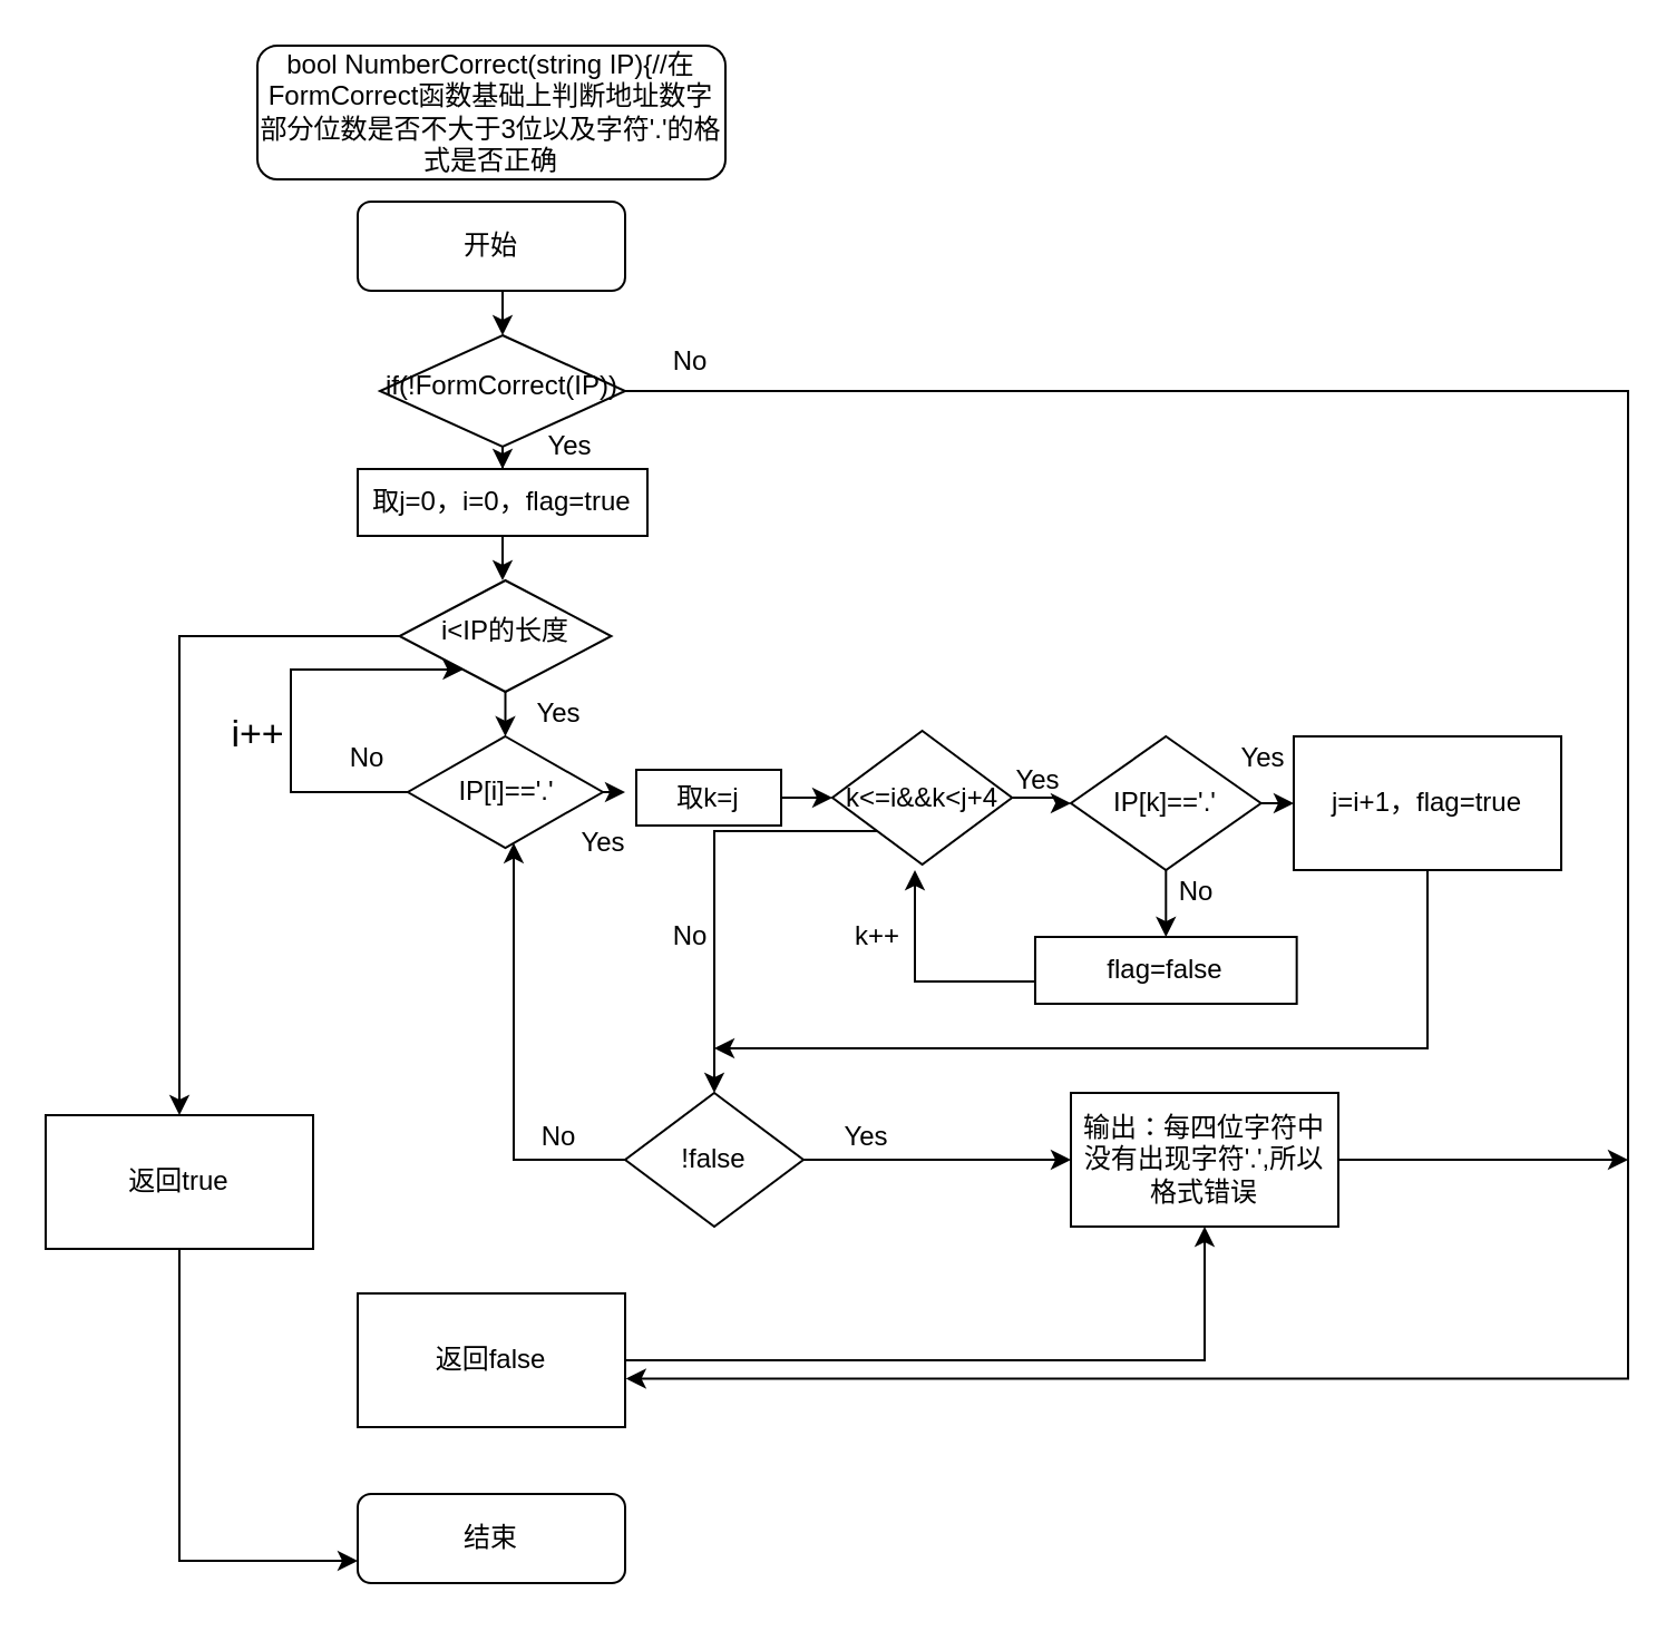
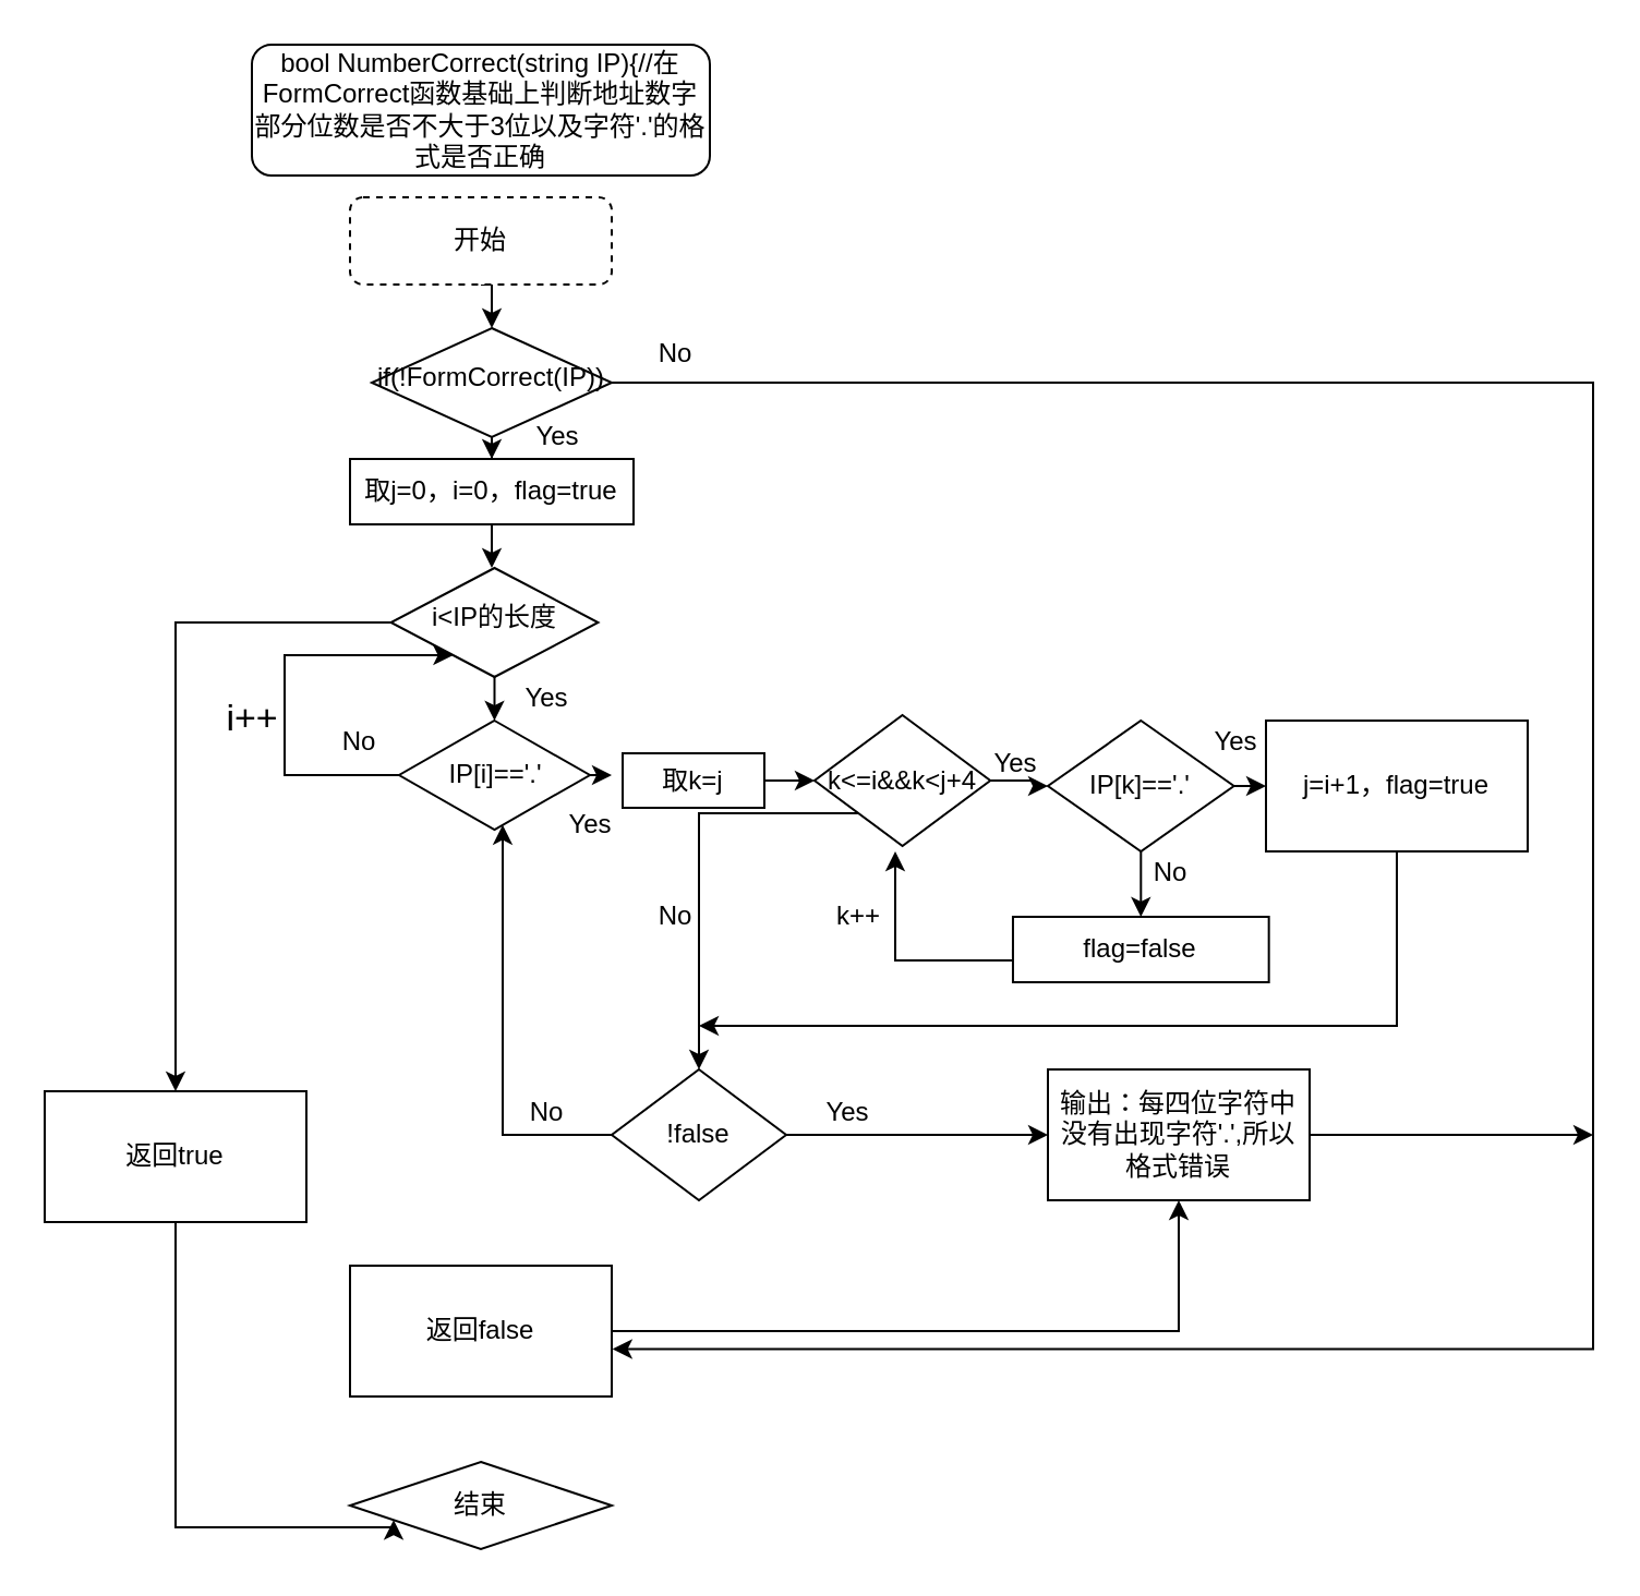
  <mxCell id="0" />
  <mxCell id="1" parent="0" />
  <mxCell id="2" style="edgeStyle=orthogonalEdgeStyle;rounded=0;orthogonalLoop=1;jettySize=auto;html=1;exitX=0.5;exitY=1;exitDx=0;exitDy=0;entryX=0.5;entryY=0;entryDx=0;entryDy=0;" edge="1" parent="1" source="3" target="6"><mxGeometry relative="1" as="geometry" /></mxCell>
- <mxCell id="3" value="开始" style="rounded=1;whiteSpace=wrap;html=1;fontSize=12;glass=0;strokeWidth=1;shadow=0;" parent="1" vertex="1"><mxGeometry x="160" y="90" width="120" height="40" as="geometry" /></mxCell>
+ <mxCell id="3" value="开始" style="rounded=1;whiteSpace=wrap;html=1;fontSize=12;glass=0;strokeWidth=1;shadow=0;dashed=1;" parent="1" vertex="1"><mxGeometry x="160" y="90" width="120" height="40" as="geometry" /></mxCell>
  <mxCell id="4" style="edgeStyle=orthogonalEdgeStyle;rounded=0;orthogonalLoop=1;jettySize=auto;html=1;exitX=0.5;exitY=1;exitDx=0;exitDy=0;" edge="1" parent="1" source="6" target="13"><mxGeometry relative="1" as="geometry"><mxPoint x="225" y="220" as="targetPoint" /></mxGeometry></mxCell>
  <mxCell id="5" style="edgeStyle=orthogonalEdgeStyle;rounded=0;orthogonalLoop=1;jettySize=auto;html=1;exitX=1;exitY=0.5;exitDx=0;exitDy=0;entryX=1.003;entryY=0.637;entryDx=0;entryDy=0;entryPerimeter=0;" edge="1" parent="1" source="6" target="36"><mxGeometry relative="1" as="geometry"><mxPoint x="290" y="600" as="targetPoint" /><Array as="points"><mxPoint x="730" y="175" /><mxPoint x="730" y="618" /></Array></mxGeometry></mxCell>
  <mxCell id="6" value="if(!FormCorrect(IP))" style="rhombus;whiteSpace=wrap;html=1;shadow=0;fontFamily=Helvetica;fontSize=12;align=center;strokeWidth=1;spacing=6;spacingTop=-4;" parent="1" vertex="1"><mxGeometry x="170" y="150" width="110" height="50" as="geometry" /></mxCell>
  <mxCell id="7" style="edgeStyle=orthogonalEdgeStyle;rounded=0;orthogonalLoop=1;jettySize=auto;html=1;exitX=0.5;exitY=1;exitDx=0;exitDy=0;entryX=0.5;entryY=0;entryDx=0;entryDy=0;" edge="1" parent="1" source="9" target="16"><mxGeometry relative="1" as="geometry" /></mxCell>
  <mxCell id="8" style="edgeStyle=orthogonalEdgeStyle;rounded=0;orthogonalLoop=1;jettySize=auto;html=1;entryX=0;entryY=0.75;entryDx=0;entryDy=0;" edge="1" parent="1" source="48" target="10"><mxGeometry relative="1" as="geometry"><mxPoint x="80" y="700" as="targetPoint" /><Array as="points"><mxPoint x="80" y="700" /></Array></mxGeometry></mxCell>
  <mxCell id="9" value="i&amp;lt;IP的长度" style="rhombus;whiteSpace=wrap;html=1;shadow=0;fontFamily=Helvetica;fontSize=12;align=center;strokeWidth=1;spacing=6;spacingTop=-4;" parent="1" vertex="1"><mxGeometry x="178.75" y="260" width="95" height="50" as="geometry" /></mxCell>
- <mxCell id="10" value="结束&lt;br&gt;" style="rounded=1;whiteSpace=wrap;html=1;fontSize=12;glass=0;strokeWidth=1;shadow=0;" parent="1" vertex="1"><mxGeometry x="160" y="670" width="120" height="40" as="geometry" /></mxCell>
+ <mxCell id="10" value="结束&lt;br&gt;" style="rhombus;whiteSpace=wrap;html=1;fontSize=12;glass=0;strokeWidth=1;shadow=0;" parent="1" vertex="1"><mxGeometry x="160" y="670" width="120" height="40" as="geometry" /></mxCell>
  <mxCell id="11" value="bool NumberCorrect(string IP){//在FormCorrect函数基础上判断地址数字部分位数是否不大于3位以及字符'.'的格式是否正确" style="rounded=1;whiteSpace=wrap;html=1;" vertex="1" parent="1"><mxGeometry x="115" y="20" width="210" height="60" as="geometry" /></mxCell>
  <mxCell id="12" style="edgeStyle=orthogonalEdgeStyle;rounded=0;orthogonalLoop=1;jettySize=auto;html=1;exitX=0.5;exitY=1;exitDx=0;exitDy=0;" edge="1" parent="1" source="13"><mxGeometry relative="1" as="geometry"><mxPoint x="225" y="260" as="targetPoint" /></mxGeometry></mxCell>
  <mxCell id="13" value="取j=0，i=0，flag=true" style="rounded=0;whiteSpace=wrap;html=1;" vertex="1" parent="1"><mxGeometry x="160" y="210" width="130" height="30" as="geometry" /></mxCell>
  <mxCell id="14" style="edgeStyle=orthogonalEdgeStyle;rounded=0;orthogonalLoop=1;jettySize=auto;html=1;exitX=1;exitY=0.5;exitDx=0;exitDy=0;" edge="1" parent="1" source="16"><mxGeometry relative="1" as="geometry"><mxPoint x="280" y="355" as="targetPoint" /></mxGeometry></mxCell>
  <mxCell id="15" style="edgeStyle=orthogonalEdgeStyle;rounded=0;orthogonalLoop=1;jettySize=auto;html=1;exitX=0;exitY=0.5;exitDx=0;exitDy=0;" edge="1" parent="1" source="16" target="9"><mxGeometry relative="1" as="geometry"><mxPoint x="170" y="290" as="targetPoint" /><Array as="points"><mxPoint x="130" y="355" /><mxPoint x="130" y="300" /></Array></mxGeometry></mxCell>
  <mxCell id="16" value="IP[i]=='.'" style="rhombus;whiteSpace=wrap;html=1;" vertex="1" parent="1"><mxGeometry x="182.5" y="330" width="87.5" height="50" as="geometry" /></mxCell>
  <mxCell id="17" style="edgeStyle=orthogonalEdgeStyle;rounded=0;orthogonalLoop=1;jettySize=auto;html=1;exitX=1;exitY=0.5;exitDx=0;exitDy=0;entryX=0;entryY=0.5;entryDx=0;entryDy=0;" edge="1" parent="1" source="18" target="21"><mxGeometry relative="1" as="geometry" /></mxCell>
  <mxCell id="18" value="取k=j" style="rounded=0;whiteSpace=wrap;html=1;" vertex="1" parent="1"><mxGeometry x="285" y="345" width="65" height="25" as="geometry" /></mxCell>
  <mxCell id="19" style="edgeStyle=orthogonalEdgeStyle;rounded=0;orthogonalLoop=1;jettySize=auto;html=1;" edge="1" parent="1" source="21" target="24"><mxGeometry relative="1" as="geometry" /></mxCell>
  <mxCell id="20" style="edgeStyle=orthogonalEdgeStyle;rounded=0;orthogonalLoop=1;jettySize=auto;html=1;exitX=0;exitY=1;exitDx=0;exitDy=0;entryX=0.5;entryY=0;entryDx=0;entryDy=0;" edge="1" parent="1" source="21" target="32"><mxGeometry relative="1" as="geometry" /></mxCell>
  <mxCell id="21" value="k&amp;lt;=i&amp;amp;&amp;amp;k&amp;lt;j+4" style="rhombus;whiteSpace=wrap;html=1;" vertex="1" parent="1"><mxGeometry x="373" y="327.5" width="80.62" height="60" as="geometry" /></mxCell>
  <mxCell id="22" style="edgeStyle=orthogonalEdgeStyle;rounded=0;orthogonalLoop=1;jettySize=auto;html=1;exitX=1;exitY=0.5;exitDx=0;exitDy=0;entryX=0;entryY=0.5;entryDx=0;entryDy=0;" edge="1" parent="1" source="24" target="26"><mxGeometry relative="1" as="geometry" /></mxCell>
  <mxCell id="23" style="edgeStyle=orthogonalEdgeStyle;rounded=0;orthogonalLoop=1;jettySize=auto;html=1;exitX=0.5;exitY=1;exitDx=0;exitDy=0;entryX=0.5;entryY=0;entryDx=0;entryDy=0;" edge="1" parent="1" source="24" target="28"><mxGeometry relative="1" as="geometry" /></mxCell>
  <mxCell id="24" value="IP[k]=='.'" style="rhombus;whiteSpace=wrap;html=1;" vertex="1" parent="1"><mxGeometry x="480" y="330" width="85.31" height="60" as="geometry" /></mxCell>
  <mxCell id="25" style="edgeStyle=orthogonalEdgeStyle;rounded=0;orthogonalLoop=1;jettySize=auto;html=1;exitX=0.5;exitY=1;exitDx=0;exitDy=0;" edge="1" parent="1" source="26"><mxGeometry relative="1" as="geometry"><mxPoint x="320" y="470" as="targetPoint" /><Array as="points"><mxPoint x="640" y="470" /></Array></mxGeometry></mxCell>
  <mxCell id="26" value="&lt;div&gt;j=i+1，flag=true&lt;/div&gt;" style="rounded=0;whiteSpace=wrap;html=1;" vertex="1" parent="1"><mxGeometry x="580" y="330" width="120" height="60" as="geometry" /></mxCell>
  <mxCell id="27" style="edgeStyle=orthogonalEdgeStyle;rounded=0;orthogonalLoop=1;jettySize=auto;html=1;exitX=0;exitY=0.5;exitDx=0;exitDy=0;" edge="1" parent="1" source="28"><mxGeometry relative="1" as="geometry"><mxPoint x="410" y="390" as="targetPoint" /><Array as="points"><mxPoint x="464" y="440" /><mxPoint x="410" y="440" /></Array></mxGeometry></mxCell>
  <mxCell id="28" value="flag=false" style="rounded=0;whiteSpace=wrap;html=1;" vertex="1" parent="1"><mxGeometry x="463.98" y="420" width="117.35" height="30" as="geometry" /></mxCell>
  <mxCell id="29" value="k++" style="text;html=1;align=center;verticalAlign=middle;resizable=0;points=[];autosize=1;" vertex="1" parent="1"><mxGeometry x="373" y="410" width="40" height="20" as="geometry" /></mxCell>
  <mxCell id="30" style="edgeStyle=orthogonalEdgeStyle;rounded=0;orthogonalLoop=1;jettySize=auto;html=1;exitX=1;exitY=0.5;exitDx=0;exitDy=0;" edge="1" parent="1" source="32" target="34"><mxGeometry relative="1" as="geometry"><mxPoint x="440" y="355" as="targetPoint" /></mxGeometry></mxCell>
  <mxCell id="31" style="edgeStyle=orthogonalEdgeStyle;rounded=0;orthogonalLoop=1;jettySize=auto;html=1;exitX=0;exitY=0.5;exitDx=0;exitDy=0;" edge="1" parent="1" source="32" target="16"><mxGeometry relative="1" as="geometry"><mxPoint x="220" y="520" as="targetPoint" /><Array as="points"><mxPoint x="230" y="520" /></Array></mxGeometry></mxCell>
  <mxCell id="32" value="!false" style="rhombus;whiteSpace=wrap;html=1;" vertex="1" parent="1"><mxGeometry x="280" y="490" width="80" height="60" as="geometry" /></mxCell>
  <mxCell id="33" style="edgeStyle=orthogonalEdgeStyle;rounded=0;orthogonalLoop=1;jettySize=auto;html=1;exitX=1;exitY=0.5;exitDx=0;exitDy=0;" edge="1" parent="1" source="34"><mxGeometry relative="1" as="geometry"><mxPoint x="730" y="520" as="targetPoint" /></mxGeometry></mxCell>
  <mxCell id="34" value="输出：每四位字符中没有出现字符'.',所以格式错误" style="rounded=0;whiteSpace=wrap;html=1;" vertex="1" parent="1"><mxGeometry x="480" y="490" width="120" height="60" as="geometry" /></mxCell>
  <mxCell id="35" style="edgeStyle=orthogonalEdgeStyle;rounded=0;orthogonalLoop=1;jettySize=auto;html=1;" edge="1" parent="1" source="36" target="34"><mxGeometry relative="1" as="geometry" /></mxCell>
  <mxCell id="36" value="返回false" style="rounded=0;whiteSpace=wrap;html=1;" vertex="1" parent="1"><mxGeometry x="160" y="580" width="120" height="60" as="geometry" /></mxCell>
  <mxCell id="37" value="No" style="text;html=1;align=center;verticalAlign=middle;resizable=0;points=[];autosize=1;" vertex="1" parent="1"><mxGeometry x="294" y="152" width="30" height="20" as="geometry" /></mxCell>
  <mxCell id="38" value="Yes" style="text;html=1;align=center;verticalAlign=middle;resizable=0;points=[];autosize=1;" vertex="1" parent="1"><mxGeometry x="240" y="190" width="30" height="20" as="geometry" /></mxCell>
  <mxCell id="39" value="Yes" style="text;html=1;align=center;verticalAlign=middle;resizable=0;points=[];autosize=1;" vertex="1" parent="1"><mxGeometry x="235.31" y="310" width="30" height="20" as="geometry" /></mxCell>
  <mxCell id="40" value="No" style="text;html=1;align=center;verticalAlign=middle;resizable=0;points=[];autosize=1;" vertex="1" parent="1"><mxGeometry x="148.75" y="330" width="30" height="20" as="geometry" /></mxCell>
  <mxCell id="41" value="Yes" style="text;html=1;align=center;verticalAlign=middle;resizable=0;points=[];autosize=1;" vertex="1" parent="1"><mxGeometry x="450" y="340" width="30" height="20" as="geometry" /></mxCell>
  <mxCell id="42" value="Yes" style="text;html=1;align=center;verticalAlign=middle;resizable=0;points=[];autosize=1;" vertex="1" parent="1"><mxGeometry x="551.33" y="330" width="30" height="20" as="geometry" /></mxCell>
  <mxCell id="43" value="No" style="text;html=1;align=center;verticalAlign=middle;resizable=0;points=[];autosize=1;" vertex="1" parent="1"><mxGeometry x="521.33" y="390" width="30" height="20" as="geometry" /></mxCell>
  <mxCell id="44" value="Yes" style="text;html=1;align=center;verticalAlign=middle;resizable=0;points=[];autosize=1;" vertex="1" parent="1"><mxGeometry x="373" y="500" width="30" height="20" as="geometry" /></mxCell>
  <mxCell id="45" value="No" style="text;html=1;align=center;verticalAlign=middle;resizable=0;points=[];autosize=1;" vertex="1" parent="1"><mxGeometry x="235.31" y="500" width="30" height="20" as="geometry" /></mxCell>
  <mxCell id="46" value="No" style="text;html=1;align=center;verticalAlign=middle;resizable=0;points=[];autosize=1;" vertex="1" parent="1"><mxGeometry x="294" y="410" width="30" height="20" as="geometry" /></mxCell>
  <mxCell id="47" value="Yes" style="text;html=1;align=center;verticalAlign=middle;resizable=0;points=[];autosize=1;" vertex="1" parent="1"><mxGeometry x="255" y="367.5" width="30" height="20" as="geometry" /></mxCell>
  <mxCell id="48" value="返回true" style="rounded=0;whiteSpace=wrap;html=1;" vertex="1" parent="1"><mxGeometry x="20" y="500" width="120" height="60" as="geometry" /></mxCell>
  <mxCell id="49" style="edgeStyle=orthogonalEdgeStyle;rounded=0;orthogonalLoop=1;jettySize=auto;html=1;" edge="1" parent="1" source="9" target="48"><mxGeometry relative="1" as="geometry"><mxPoint x="70" y="672.4" as="targetPoint" /><mxPoint x="178.75" y="285" as="sourcePoint" /></mxGeometry></mxCell>
  <mxCell id="50" value="i++" style="text;html=1;align=center;verticalAlign=middle;resizable=0;points=[];autosize=1;fontSize=17;" vertex="1" parent="1"><mxGeometry x="95" y="315" width="40" height="30" as="geometry" /></mxCell>
